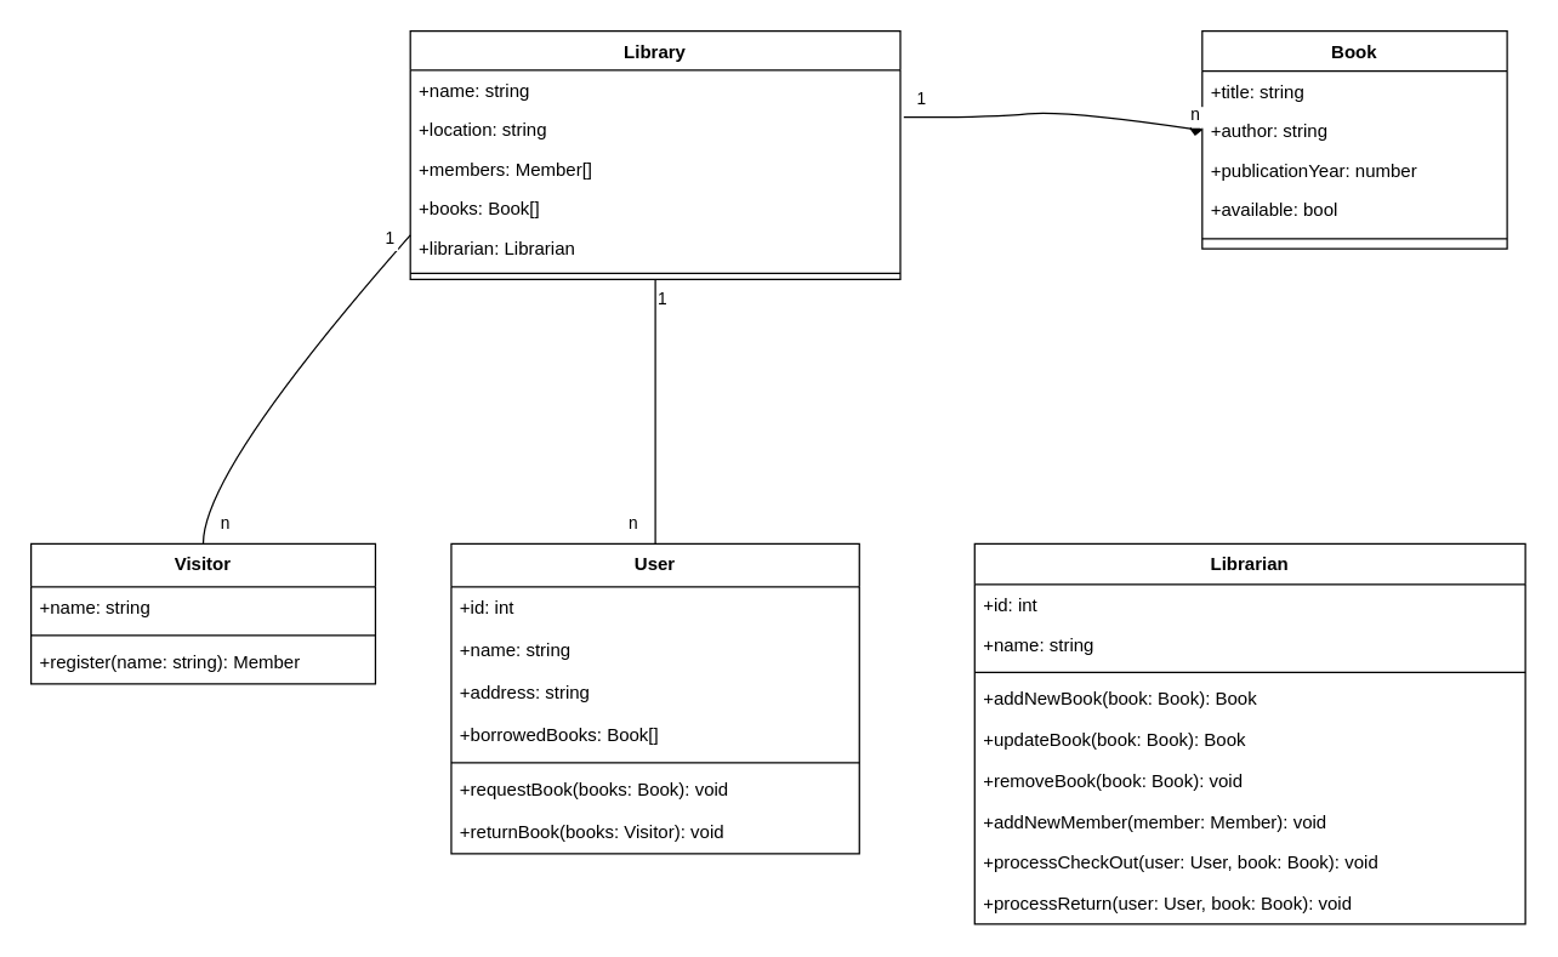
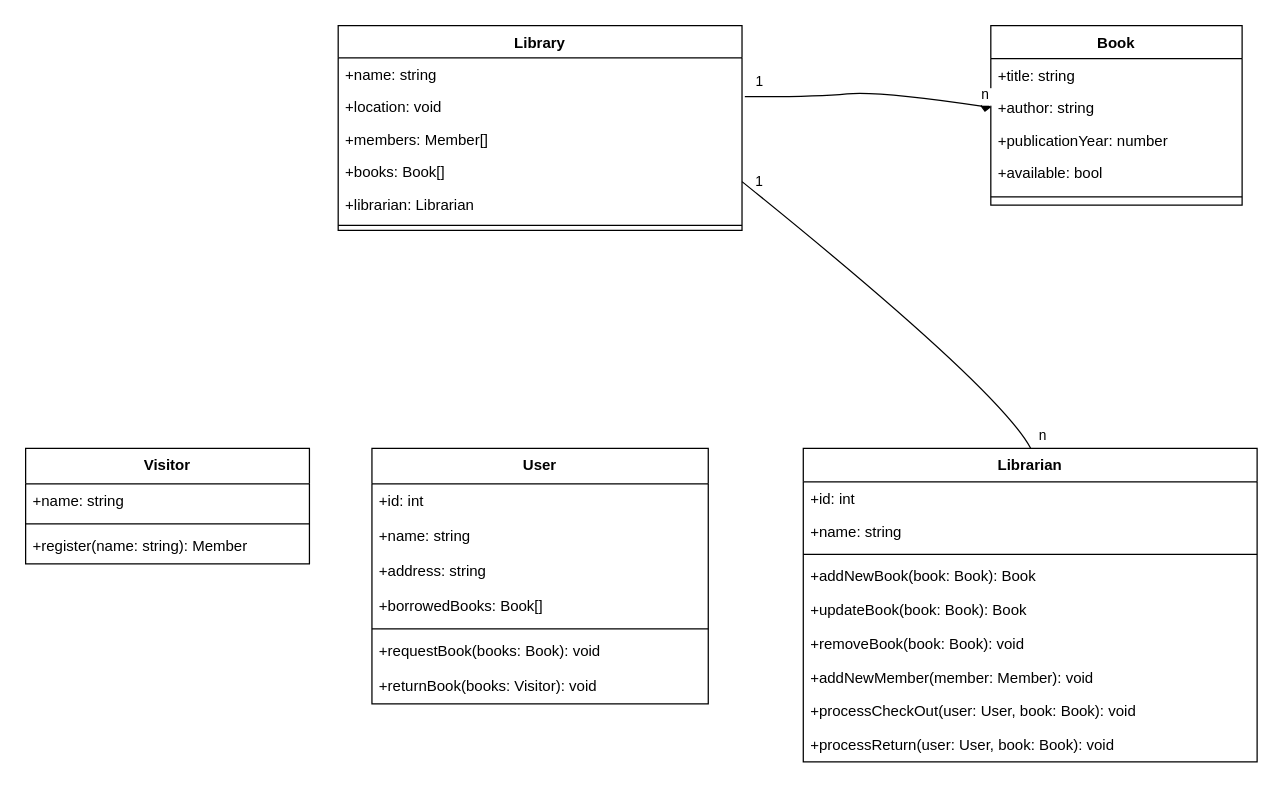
  <mxCell id="0" />
  <mxCell id="1" parent="0" />
  <mxCell id="2" value="Library" style="swimlane;fontStyle=1;align=center;verticalAlign=top;childLayout=stackLayout;horizontal=1;startSize=25.7;horizontalStack=0;resizeParent=1;resizeParentMax=0;resizeLast=0;collapsible=0;marginBottom=0;" parent="1" vertex="1"><mxGeometry x="270" y="20" width="323" height="163.7" as="geometry" /></mxCell>
  <mxCell id="3" value="+name: string" style="text;strokeColor=none;fillColor=none;align=left;verticalAlign=top;spacingLeft=4;spacingRight=4;overflow=hidden;rotatable=0;points=[[0,0.5],[1,0.5]];portConstraint=eastwest;" parent="2" vertex="1"><mxGeometry y="25.7" width="323" height="26" as="geometry" /></mxCell>
- <mxCell id="4" value="+location: string" style="text;strokeColor=none;fillColor=none;align=left;verticalAlign=top;spacingLeft=4;spacingRight=4;overflow=hidden;rotatable=0;points=[[0,0.5],[1,0.5]];portConstraint=eastwest;" parent="2" vertex="1"><mxGeometry y="51.7" width="323" height="26" as="geometry" /></mxCell>
+ <mxCell id="4" value="+location: void" style="text;strokeColor=none;fillColor=none;align=left;verticalAlign=top;spacingLeft=4;spacingRight=4;overflow=hidden;rotatable=0;points=[[0,0.5],[1,0.5]];portConstraint=eastwest;" parent="2" vertex="1"><mxGeometry y="51.7" width="323" height="26" as="geometry" /></mxCell>
  <mxCell id="5" value="+members: Member[]" style="text;strokeColor=none;fillColor=none;align=left;verticalAlign=top;spacingLeft=4;spacingRight=4;overflow=hidden;rotatable=0;points=[[0,0.5],[1,0.5]];portConstraint=eastwest;" vertex="1" parent="2"><mxGeometry y="77.7" width="323" height="26" as="geometry" /></mxCell>
  <mxCell id="6" value="+books: Book[]" style="text;strokeColor=none;fillColor=none;align=left;verticalAlign=top;spacingLeft=4;spacingRight=4;overflow=hidden;rotatable=0;points=[[0,0.5],[1,0.5]];portConstraint=eastwest;" vertex="1" parent="2"><mxGeometry y="103.7" width="323" height="26" as="geometry" /></mxCell>
  <mxCell id="7" value="+librarian: Librarian" style="text;strokeColor=none;fillColor=none;align=left;verticalAlign=top;spacingLeft=4;spacingRight=4;overflow=hidden;rotatable=0;points=[[0,0.5],[1,0.5]];portConstraint=eastwest;" vertex="1" parent="2"><mxGeometry y="129.7" width="323" height="26" as="geometry" /></mxCell>
  <mxCell id="8" style="line;strokeWidth=1;fillColor=none;align=left;verticalAlign=middle;spacingTop=-1;spacingLeft=3;spacingRight=3;rotatable=0;labelPosition=right;points=[];portConstraint=eastwest;strokeColor=inherit;" parent="2" vertex="1"><mxGeometry y="155.7" width="323" height="8" as="geometry" /></mxCell>
  <mxCell id="9" value="Visitor" style="swimlane;fontStyle=1;align=center;verticalAlign=top;childLayout=stackLayout;horizontal=1;startSize=28.4;horizontalStack=0;resizeParent=1;resizeParentMax=0;resizeLast=0;collapsible=0;marginBottom=0;" parent="1" vertex="1"><mxGeometry x="20" y="358" width="227" height="92.4" as="geometry" /></mxCell>
  <mxCell id="10" value="+name: string" style="text;strokeColor=none;fillColor=none;align=left;verticalAlign=top;spacingLeft=4;spacingRight=4;overflow=hidden;rotatable=0;points=[[0,0.5],[1,0.5]];portConstraint=eastwest;" vertex="1" parent="9"><mxGeometry y="28.4" width="227" height="28" as="geometry" /></mxCell>
  <mxCell id="11" style="line;strokeWidth=1;fillColor=none;align=left;verticalAlign=middle;spacingTop=-1;spacingLeft=3;spacingRight=3;rotatable=0;labelPosition=right;points=[];portConstraint=eastwest;strokeColor=inherit;" parent="9" vertex="1"><mxGeometry y="56.4" width="227" height="8" as="geometry" /></mxCell>
  <mxCell id="12" value="+register(name: string): Member" style="text;strokeColor=none;fillColor=none;align=left;verticalAlign=top;spacingLeft=4;spacingRight=4;overflow=hidden;rotatable=0;points=[[0,0.5],[1,0.5]];portConstraint=eastwest;" parent="9" vertex="1"><mxGeometry y="64.4" width="227" height="28" as="geometry" /></mxCell>
  <mxCell id="13" value="User" style="swimlane;fontStyle=1;align=center;verticalAlign=top;childLayout=stackLayout;horizontal=1;startSize=28.4;horizontalStack=0;resizeParent=1;resizeParentMax=0;resizeLast=0;collapsible=0;marginBottom=0;" parent="1" vertex="1"><mxGeometry x="297" y="358" width="269" height="204.4" as="geometry" /></mxCell>
  <mxCell id="14" value="+id: int" style="text;strokeColor=none;fillColor=none;align=left;verticalAlign=top;spacingLeft=4;spacingRight=4;overflow=hidden;rotatable=0;points=[[0,0.5],[1,0.5]];portConstraint=eastwest;" vertex="1" parent="13"><mxGeometry y="28.4" width="269" height="28" as="geometry" /></mxCell>
  <mxCell id="15" value="+name: string" style="text;strokeColor=none;fillColor=none;align=left;verticalAlign=top;spacingLeft=4;spacingRight=4;overflow=hidden;rotatable=0;points=[[0,0.5],[1,0.5]];portConstraint=eastwest;" parent="13" vertex="1"><mxGeometry y="56.4" width="269" height="28" as="geometry" /></mxCell>
  <mxCell id="16" value="+address: string" style="text;strokeColor=none;fillColor=none;align=left;verticalAlign=top;spacingLeft=4;spacingRight=4;overflow=hidden;rotatable=0;points=[[0,0.5],[1,0.5]];portConstraint=eastwest;" vertex="1" parent="13"><mxGeometry y="84.4" width="269" height="28" as="geometry" /></mxCell>
  <mxCell id="17" value="+borrowedBooks: Book[]" style="text;strokeColor=none;fillColor=none;align=left;verticalAlign=top;spacingLeft=4;spacingRight=4;overflow=hidden;rotatable=0;points=[[0,0.5],[1,0.5]];portConstraint=eastwest;" vertex="1" parent="13"><mxGeometry y="112.4" width="269" height="28" as="geometry" /></mxCell>
  <mxCell id="18" style="line;strokeWidth=1;fillColor=none;align=left;verticalAlign=middle;spacingTop=-1;spacingLeft=3;spacingRight=3;rotatable=0;labelPosition=right;points=[];portConstraint=eastwest;strokeColor=inherit;" parent="13" vertex="1"><mxGeometry y="140.4" width="269" height="8" as="geometry" /></mxCell>
  <mxCell id="19" value="+requestBook(books: Book): void" style="text;strokeColor=none;fillColor=none;align=left;verticalAlign=top;spacingLeft=4;spacingRight=4;overflow=hidden;rotatable=0;points=[[0,0.5],[1,0.5]];portConstraint=eastwest;" parent="13" vertex="1"><mxGeometry y="148.4" width="269" height="28" as="geometry" /></mxCell>
  <mxCell id="20" value="+returnBook(books: Visitor): void" style="text;strokeColor=none;fillColor=none;align=left;verticalAlign=top;spacingLeft=4;spacingRight=4;overflow=hidden;rotatable=0;points=[[0,0.5],[1,0.5]];portConstraint=eastwest;" parent="13" vertex="1"><mxGeometry y="176.4" width="269" height="28" as="geometry" /></mxCell>
  <mxCell id="21" value="Librarian" style="swimlane;fontStyle=1;align=center;verticalAlign=top;childLayout=stackLayout;horizontal=1;startSize=26.857;horizontalStack=0;resizeParent=1;resizeParentMax=0;resizeLast=0;collapsible=0;marginBottom=0;" parent="1" vertex="1"><mxGeometry x="642" y="358" width="363" height="250.857" as="geometry" /></mxCell>
  <mxCell id="22" value="+id: int" style="text;strokeColor=none;fillColor=none;align=left;verticalAlign=top;spacingLeft=4;spacingRight=4;overflow=hidden;rotatable=0;points=[[0,0.5],[1,0.5]];portConstraint=eastwest;" vertex="1" parent="21"><mxGeometry y="26.857" width="363" height="27" as="geometry" /></mxCell>
  <mxCell id="23" value="+name: string" style="text;strokeColor=none;fillColor=none;align=left;verticalAlign=top;spacingLeft=4;spacingRight=4;overflow=hidden;rotatable=0;points=[[0,0.5],[1,0.5]];portConstraint=eastwest;" parent="21" vertex="1"><mxGeometry y="53.857" width="363" height="27" as="geometry" /></mxCell>
  <mxCell id="24" style="line;strokeWidth=1;fillColor=none;align=left;verticalAlign=middle;spacingTop=-1;spacingLeft=3;spacingRight=3;rotatable=0;labelPosition=right;points=[];portConstraint=eastwest;strokeColor=inherit;" parent="21" vertex="1"><mxGeometry y="80.857" width="363" height="8" as="geometry" /></mxCell>
  <mxCell id="25" value="+addNewBook(book: Book): Book" style="text;strokeColor=none;fillColor=none;align=left;verticalAlign=top;spacingLeft=4;spacingRight=4;overflow=hidden;rotatable=0;points=[[0,0.5],[1,0.5]];portConstraint=eastwest;" parent="21" vertex="1"><mxGeometry y="88.857" width="363" height="27" as="geometry" /></mxCell>
  <mxCell id="26" value="+updateBook(book: Book): Book" style="text;strokeColor=none;fillColor=none;align=left;verticalAlign=top;spacingLeft=4;spacingRight=4;overflow=hidden;rotatable=0;points=[[0,0.5],[1,0.5]];portConstraint=eastwest;" vertex="1" parent="21"><mxGeometry y="115.857" width="363" height="27" as="geometry" /></mxCell>
  <mxCell id="27" value="+removeBook(book: Book): void" style="text;strokeColor=none;fillColor=none;align=left;verticalAlign=top;spacingLeft=4;spacingRight=4;overflow=hidden;rotatable=0;points=[[0,0.5],[1,0.5]];portConstraint=eastwest;" parent="21" vertex="1"><mxGeometry y="142.857" width="363" height="27" as="geometry" /></mxCell>
  <mxCell id="28" value="+addNewMember(member: Member): void" style="text;strokeColor=none;fillColor=none;align=left;verticalAlign=top;spacingLeft=4;spacingRight=4;overflow=hidden;rotatable=0;points=[[0,0.5],[1,0.5]];portConstraint=eastwest;" vertex="1" parent="21"><mxGeometry y="169.857" width="363" height="27" as="geometry" /></mxCell>
  <mxCell id="29" value="+processCheckOut(user: User, book: Book): void" style="text;strokeColor=none;fillColor=none;align=left;verticalAlign=top;spacingLeft=4;spacingRight=4;overflow=hidden;rotatable=0;points=[[0,0.5],[1,0.5]];portConstraint=eastwest;" parent="21" vertex="1"><mxGeometry y="196.857" width="363" height="27" as="geometry" /></mxCell>
  <mxCell id="30" value="+processReturn(user: User, book: Book): void" style="text;strokeColor=none;fillColor=none;align=left;verticalAlign=top;spacingLeft=4;spacingRight=4;overflow=hidden;rotatable=0;points=[[0,0.5],[1,0.5]];portConstraint=eastwest;" parent="21" vertex="1"><mxGeometry y="223.857" width="363" height="27" as="geometry" /></mxCell>
  <mxCell id="31" value="Book" style="swimlane;fontStyle=1;align=center;verticalAlign=top;childLayout=stackLayout;horizontal=1;startSize=26.444;horizontalStack=0;resizeParent=1;resizeParentMax=0;resizeLast=0;collapsible=0;marginBottom=0;" parent="1" vertex="1"><mxGeometry x="792" y="20" width="201" height="143.444" as="geometry" /></mxCell>
  <mxCell id="32" value="+title: string" style="text;strokeColor=none;fillColor=none;align=left;verticalAlign=top;spacingLeft=4;spacingRight=4;overflow=hidden;rotatable=0;points=[[0,0.5],[1,0.5]];portConstraint=eastwest;" parent="31" vertex="1"><mxGeometry y="26.444" width="201" height="26" as="geometry" /></mxCell>
  <mxCell id="33" value="+author: string" style="text;strokeColor=none;fillColor=none;align=left;verticalAlign=top;spacingLeft=4;spacingRight=4;overflow=hidden;rotatable=0;points=[[0,0.5],[1,0.5]];portConstraint=eastwest;" parent="31" vertex="1"><mxGeometry y="52.444" width="201" height="26" as="geometry" /></mxCell>
  <mxCell id="34" value="+publicationYear: number" style="text;strokeColor=none;fillColor=none;align=left;verticalAlign=top;spacingLeft=4;spacingRight=4;overflow=hidden;rotatable=0;points=[[0,0.5],[1,0.5]];portConstraint=eastwest;" vertex="1" parent="31"><mxGeometry y="78.444" width="201" height="26" as="geometry" /></mxCell>
  <mxCell id="35" value="+available: bool" style="text;strokeColor=none;fillColor=none;align=left;verticalAlign=top;spacingLeft=4;spacingRight=4;overflow=hidden;rotatable=0;points=[[0,0.5],[1,0.5]];portConstraint=eastwest;" parent="31" vertex="1"><mxGeometry y="104.444" width="201" height="26" as="geometry" /></mxCell>
  <mxCell id="36" style="line;strokeWidth=1;fillColor=none;align=left;verticalAlign=middle;spacingTop=-1;spacingLeft=3;spacingRight=3;rotatable=0;labelPosition=right;points=[];portConstraint=eastwest;strokeColor=inherit;" parent="31" vertex="1"><mxGeometry y="130.444" width="201" height="13" as="geometry" /></mxCell>
- <mxCell id="37" value="" style="curved=1;startArrow=none;endArrow=none;exitX=0.0;exitY=0.822;entryX=0.5;entryY=0;" parent="1" source="2" target="9" edge="1"><mxGeometry relative="1" as="geometry"><Array as="points"><mxPoint x="133" y="310" /></Array></mxGeometry></mxCell>
- <mxCell id="38" value="1" style="edgeLabel;resizable=0;align=left;verticalAlign=top;" parent="37" vertex="1"><mxGeometry x="-1" relative="1" as="geometry"><mxPoint x="-18" y="-11" as="offset" /></mxGeometry></mxCell>
- <mxCell id="39" value="n" style="edgeLabel;resizable=0;align=right;verticalAlign=top;" parent="37" vertex="1"><mxGeometry x="1" relative="1" as="geometry"><mxPoint x="19" y="-26" as="offset" /></mxGeometry></mxCell>
- <mxCell id="40" value="" style="curved=1;startArrow=none;endArrow=none;exitX=0.5;exitY=1;entryX=0.5;entryY=0;" parent="1" source="2" target="13" edge="1"><mxGeometry relative="1" as="geometry"><Array as="points" /></mxGeometry></mxCell>
- <mxCell id="41" value="1" style="edgeLabel;resizable=0;align=left;verticalAlign=top;" parent="40" vertex="1"><mxGeometry x="-1" relative="1" as="geometry" /></mxCell>
- <mxCell id="42" value="n" style="edgeLabel;resizable=0;align=right;verticalAlign=top;" parent="40" vertex="1"><mxGeometry x="1" relative="1" as="geometry"><mxPoint x="-10" y="-26" as="offset" /></mxGeometry></mxCell>
+ <mxCell id="43" value="" style="curved=1;startArrow=none;endArrow=none;exitX=1.0;exitY=0.762;entryX=0.501;entryY=0;" parent="1" source="2" target="21" edge="1"><mxGeometry relative="1" as="geometry"><Array as="points"><mxPoint x="798" y="310" /></Array></mxGeometry></mxCell>
+ <mxCell id="44" value="1" style="edgeLabel;resizable=0;align=left;verticalAlign=top;" parent="43" vertex="1"><mxGeometry x="-1" relative="1" as="geometry"><mxPoint x="9" y="-13" as="offset" /></mxGeometry></mxCell>
+ <mxCell id="45" value="n" style="edgeLabel;resizable=0;align=right;verticalAlign=top;" parent="43" vertex="1"><mxGeometry x="1" relative="1" as="geometry"><mxPoint x="14" y="-23" as="offset" /></mxGeometry></mxCell>
  <mxCell id="46" value="" style="curved=1;startArrow=none;endArrow=diamond;exitX=1.007;exitY=0.195;entryX=0;entryY=0.5;entryDx=0;entryDy=0;exitDx=0;exitDy=0;exitPerimeter=0;" edge="1" parent="1" source="4" target="33"><mxGeometry relative="1" as="geometry"><Array as="points"><mxPoint x="652" y="77" /><mxPoint x="702" y="72" /></Array><mxPoint x="613" y="145" as="sourcePoint" /><mxPoint x="844" y="378" as="targetPoint" /></mxGeometry></mxCell>
  <mxCell id="47" value="1" style="edgeLabel;resizable=0;align=left;verticalAlign=top;" vertex="1" parent="46"><mxGeometry x="-1" relative="1" as="geometry"><mxPoint x="7" y="-25" as="offset" /></mxGeometry></mxCell>
  <mxCell id="48" value="n" style="edgeLabel;resizable=0;align=right;verticalAlign=top;" vertex="1" parent="46"><mxGeometry x="1" relative="1" as="geometry"><mxPoint y="-23" as="offset" /></mxGeometry></mxCell>
